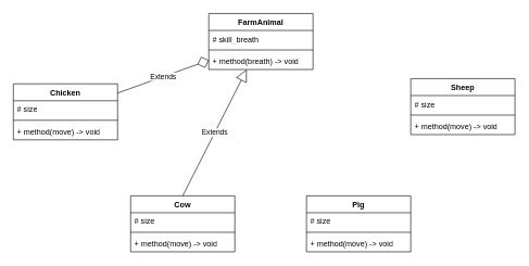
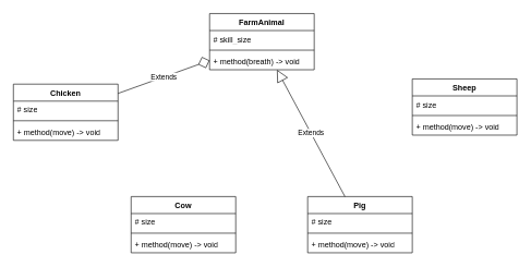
  <mxCell id="0" />
  <mxCell id="1" parent="0" />
  <mxCell id="2" value="FarmAnimal" style="swimlane;fontStyle=1;align=center;verticalAlign=top;childLayout=stackLayout;horizontal=1;startSize=26;horizontalStack=0;resizeParent=1;resizeParentMax=0;resizeLast=0;collapsible=1;marginBottom=0;whiteSpace=wrap;html=1;" vertex="1" parent="1"><mxGeometry x="320" y="20" width="160" height="86" as="geometry" /></mxCell>
- <mxCell id="3" value="# skill_breath" style="text;strokeColor=none;fillColor=none;align=left;verticalAlign=top;spacingLeft=4;spacingRight=4;overflow=hidden;rotatable=0;points=[[0,0.5],[1,0.5]];portConstraint=eastwest;whiteSpace=wrap;html=1;" vertex="1" parent="2"><mxGeometry y="26" width="160" height="26" as="geometry" /></mxCell>
+ <mxCell id="3" value="# skill_size" style="text;strokeColor=none;fillColor=none;align=left;verticalAlign=top;spacingLeft=4;spacingRight=4;overflow=hidden;rotatable=0;points=[[0,0.5],[1,0.5]];portConstraint=eastwest;whiteSpace=wrap;html=1;" vertex="1" parent="2"><mxGeometry y="26" width="160" height="26" as="geometry" /></mxCell>
  <mxCell id="4" value="" style="line;strokeWidth=1;fillColor=none;align=left;verticalAlign=middle;spacingTop=-1;spacingLeft=3;spacingRight=3;rotatable=0;labelPosition=right;points=[];portConstraint=eastwest;strokeColor=inherit;" vertex="1" parent="2"><mxGeometry y="52" width="160" height="8" as="geometry" /></mxCell>
  <mxCell id="5" value="+ method(breath) -&amp;gt; void" style="text;strokeColor=none;fillColor=none;align=left;verticalAlign=top;spacingLeft=4;spacingRight=4;overflow=hidden;rotatable=0;points=[[0,0.5],[1,0.5]];portConstraint=eastwest;whiteSpace=wrap;html=1;" vertex="1" parent="2"><mxGeometry y="60" width="160" height="26" as="geometry" /></mxCell>
  <mxCell id="6" value="Cow" style="swimlane;fontStyle=1;align=center;verticalAlign=top;childLayout=stackLayout;horizontal=1;startSize=26;horizontalStack=0;resizeParent=1;resizeParentMax=0;resizeLast=0;collapsible=1;marginBottom=0;whiteSpace=wrap;html=1;" vertex="1" parent="1"><mxGeometry x="200" y="300" width="160" height="86" as="geometry" /></mxCell>
  <mxCell id="7" value="# size" style="text;strokeColor=none;fillColor=none;align=left;verticalAlign=top;spacingLeft=4;spacingRight=4;overflow=hidden;rotatable=0;points=[[0,0.5],[1,0.5]];portConstraint=eastwest;whiteSpace=wrap;html=1;" vertex="1" parent="6"><mxGeometry y="26" width="160" height="26" as="geometry" /></mxCell>
  <mxCell id="8" value="" style="line;strokeWidth=1;fillColor=none;align=left;verticalAlign=middle;spacingTop=-1;spacingLeft=3;spacingRight=3;rotatable=0;labelPosition=right;points=[];portConstraint=eastwest;strokeColor=inherit;" vertex="1" parent="6"><mxGeometry y="52" width="160" height="8" as="geometry" /></mxCell>
  <mxCell id="9" value="+ method(move) -&amp;gt; void" style="text;strokeColor=none;fillColor=none;align=left;verticalAlign=top;spacingLeft=4;spacingRight=4;overflow=hidden;rotatable=0;points=[[0,0.5],[1,0.5]];portConstraint=eastwest;whiteSpace=wrap;html=1;" vertex="1" parent="6"><mxGeometry y="60" width="160" height="26" as="geometry" /></mxCell>
  <mxCell id="10" value="Chicken" style="swimlane;fontStyle=1;align=center;verticalAlign=top;childLayout=stackLayout;horizontal=1;startSize=26;horizontalStack=0;resizeParent=1;resizeParentMax=0;resizeLast=0;collapsible=1;marginBottom=0;whiteSpace=wrap;html=1;" vertex="1" parent="1"><mxGeometry x="20" y="128" width="160" height="86" as="geometry" /></mxCell>
  <mxCell id="11" value="# size" style="text;strokeColor=none;fillColor=none;align=left;verticalAlign=top;spacingLeft=4;spacingRight=4;overflow=hidden;rotatable=0;points=[[0,0.5],[1,0.5]];portConstraint=eastwest;whiteSpace=wrap;html=1;" vertex="1" parent="10"><mxGeometry y="26" width="160" height="26" as="geometry" /></mxCell>
  <mxCell id="12" value="" style="line;strokeWidth=1;fillColor=none;align=left;verticalAlign=middle;spacingTop=-1;spacingLeft=3;spacingRight=3;rotatable=0;labelPosition=right;points=[];portConstraint=eastwest;strokeColor=inherit;" vertex="1" parent="10"><mxGeometry y="52" width="160" height="8" as="geometry" /></mxCell>
  <mxCell id="13" value="+ method(move) -&amp;gt; void" style="text;strokeColor=none;fillColor=none;align=left;verticalAlign=top;spacingLeft=4;spacingRight=4;overflow=hidden;rotatable=0;points=[[0,0.5],[1,0.5]];portConstraint=eastwest;whiteSpace=wrap;html=1;" vertex="1" parent="10"><mxGeometry y="60" width="160" height="26" as="geometry" /></mxCell>
  <mxCell id="14" value="Pig" style="swimlane;fontStyle=1;align=center;verticalAlign=top;childLayout=stackLayout;horizontal=1;startSize=26;horizontalStack=0;resizeParent=1;resizeParentMax=0;resizeLast=0;collapsible=1;marginBottom=0;whiteSpace=wrap;html=1;" vertex="1" parent="1"><mxGeometry x="470" y="300" width="160" height="86" as="geometry" /></mxCell>
  <mxCell id="15" value="# size" style="text;strokeColor=none;fillColor=none;align=left;verticalAlign=top;spacingLeft=4;spacingRight=4;overflow=hidden;rotatable=0;points=[[0,0.5],[1,0.5]];portConstraint=eastwest;whiteSpace=wrap;html=1;" vertex="1" parent="14"><mxGeometry y="26" width="160" height="26" as="geometry" /></mxCell>
  <mxCell id="16" value="" style="line;strokeWidth=1;fillColor=none;align=left;verticalAlign=middle;spacingTop=-1;spacingLeft=3;spacingRight=3;rotatable=0;labelPosition=right;points=[];portConstraint=eastwest;strokeColor=inherit;" vertex="1" parent="14"><mxGeometry y="52" width="160" height="8" as="geometry" /></mxCell>
  <mxCell id="17" value="+ method(move) -&amp;gt; void" style="text;strokeColor=none;fillColor=none;align=left;verticalAlign=top;spacingLeft=4;spacingRight=4;overflow=hidden;rotatable=0;points=[[0,0.5],[1,0.5]];portConstraint=eastwest;whiteSpace=wrap;html=1;" vertex="1" parent="14"><mxGeometry y="60" width="160" height="26" as="geometry" /></mxCell>
  <mxCell id="18" value="Sheep" style="swimlane;fontStyle=1;align=center;verticalAlign=top;childLayout=stackLayout;horizontal=1;startSize=26;horizontalStack=0;resizeParent=1;resizeParentMax=0;resizeLast=0;collapsible=1;marginBottom=0;whiteSpace=wrap;html=1;" vertex="1" parent="1"><mxGeometry x="630" y="120" width="160" height="86" as="geometry" /></mxCell>
  <mxCell id="19" value="# size" style="text;strokeColor=none;fillColor=none;align=left;verticalAlign=top;spacingLeft=4;spacingRight=4;overflow=hidden;rotatable=0;points=[[0,0.5],[1,0.5]];portConstraint=eastwest;whiteSpace=wrap;html=1;" vertex="1" parent="18"><mxGeometry y="26" width="160" height="26" as="geometry" /></mxCell>
  <mxCell id="20" value="" style="line;strokeWidth=1;fillColor=none;align=left;verticalAlign=middle;spacingTop=-1;spacingLeft=3;spacingRight=3;rotatable=0;labelPosition=right;points=[];portConstraint=eastwest;strokeColor=inherit;" vertex="1" parent="18"><mxGeometry y="52" width="160" height="8" as="geometry" /></mxCell>
  <mxCell id="21" value="+ method(move) -&amp;gt; void" style="text;strokeColor=none;fillColor=none;align=left;verticalAlign=top;spacingLeft=4;spacingRight=4;overflow=hidden;rotatable=0;points=[[0,0.5],[1,0.5]];portConstraint=eastwest;whiteSpace=wrap;html=1;" vertex="1" parent="18"><mxGeometry y="60" width="160" height="26" as="geometry" /></mxCell>
- <mxCell id="22" value="Extends" style="endArrow=block;endSize=16;endFill=0;html=1;rounded=0;exitX=0.5;exitY=0;exitDx=0;exitDy=0;" edge="1" parent="1" source="6" target="2"><mxGeometry width="160" relative="1" as="geometry"><mxPoint x="370" y="300" as="sourcePoint" /><mxPoint x="530" y="300" as="targetPoint" /></mxGeometry></mxCell>
+ <mxCell id="23" value="Extends" style="endArrow=block;endSize=16;endFill=0;html=1;rounded=0;" edge="1" parent="1" source="14" target="2"><mxGeometry width="160" relative="1" as="geometry"><mxPoint x="370" y="300" as="sourcePoint" /><mxPoint x="530" y="300" as="targetPoint" /></mxGeometry></mxCell>
  <mxCell id="24" value="Extends" style="endArrow=diamond;endSize=16;endFill=0;html=1;rounded=0;" edge="1" parent="1" source="10" target="2"><mxGeometry width="160" relative="1" as="geometry"><mxPoint x="370" y="300" as="sourcePoint" /><mxPoint x="530" y="300" as="targetPoint" /></mxGeometry></mxCell>
